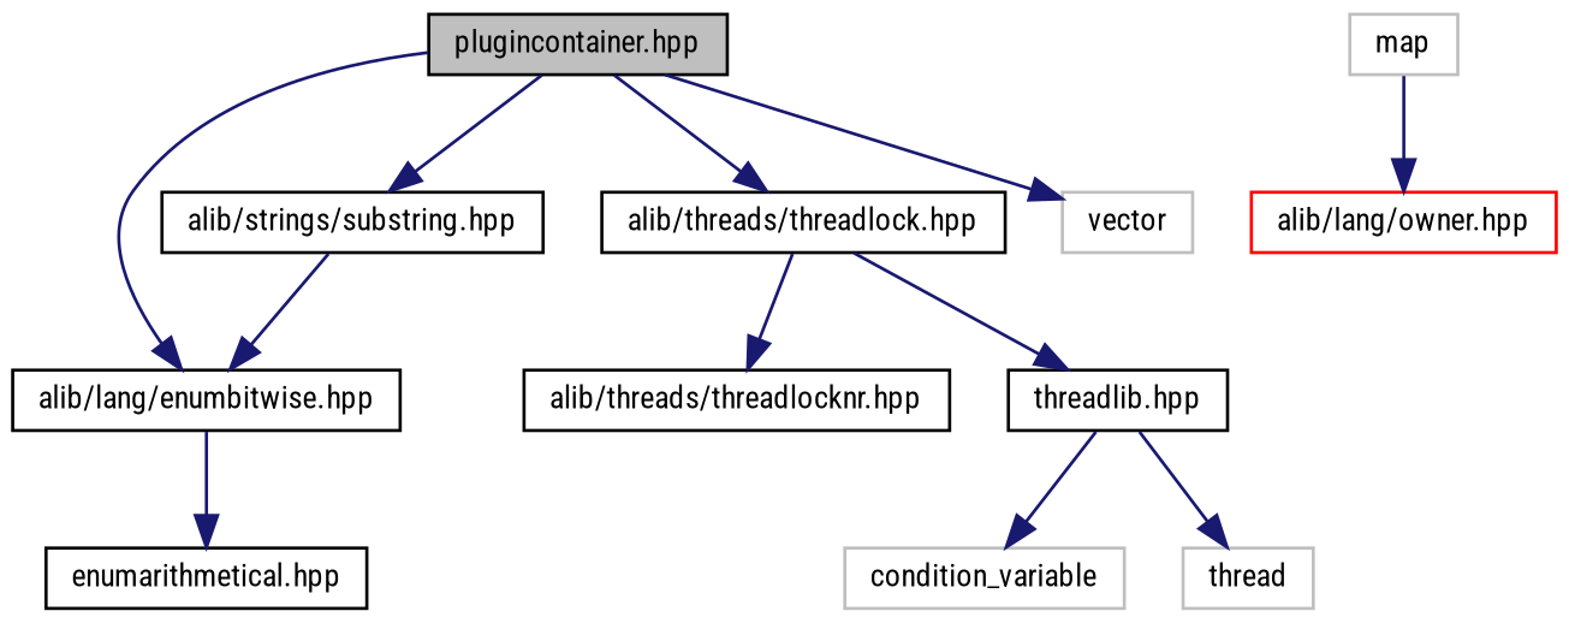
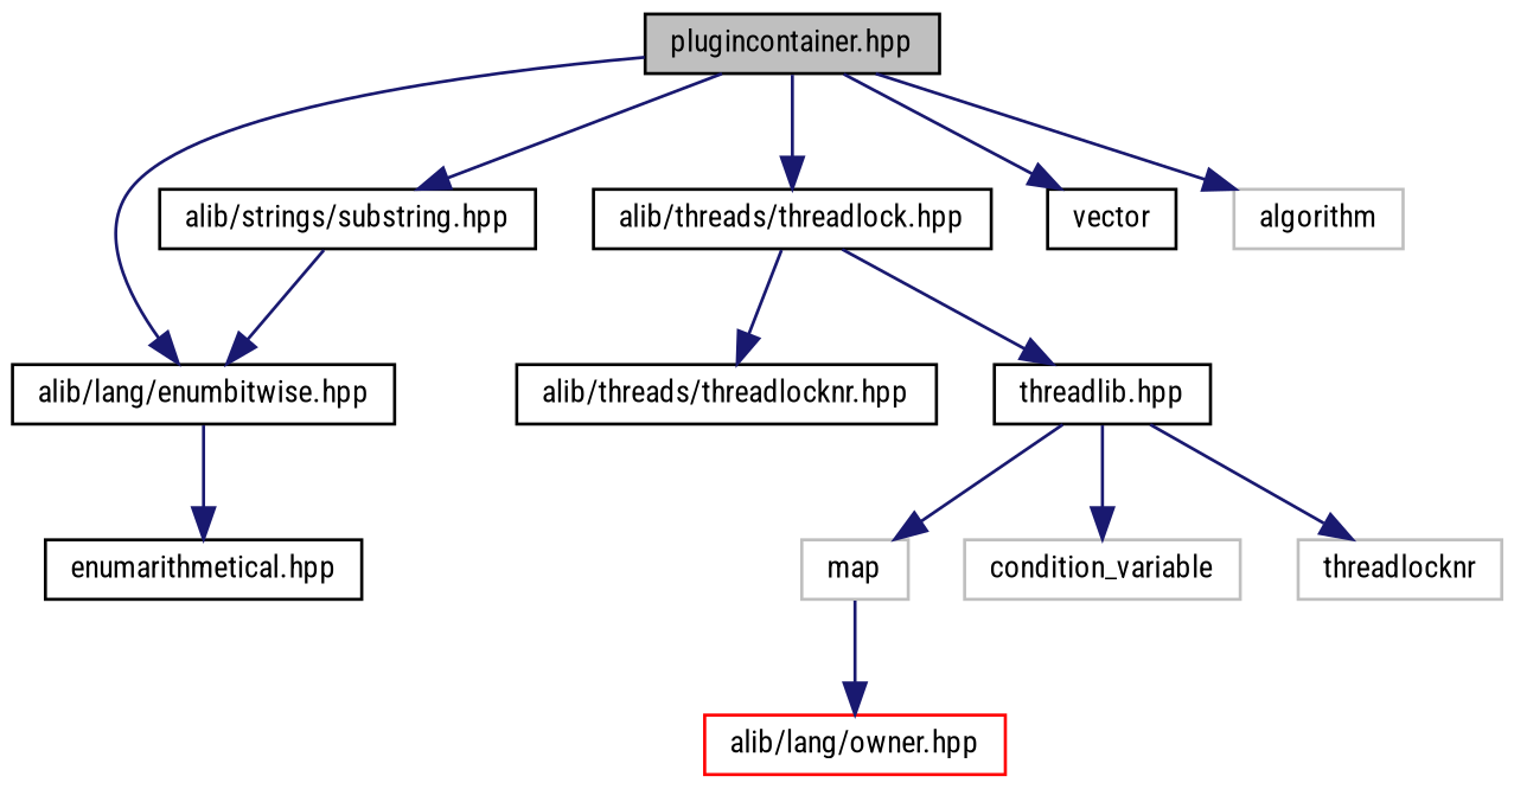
  digraph {
    fontname="Roboto Condensed"
    node [color=black fillcolor=white fontname="Roboto Condensed" fontsize=10 shape=record style=filled]
    edge [color=midnightblue fontname="Roboto Condensed" fontsize=10 labelfontname=Helvetica labelfontsize=10 style=solid]
    n1 [fillcolor=grey75 fontcolor=black height=0.2 label="plugincontainer.hpp" width=0.4]
    n2 [height=0.2 label="alib/lang/enumbitwise.hpp" width=0.4]
    n3 [height=0.2 label="alib/threads/threadlock.hpp" width=0.4]
    n4 [height=0.2 label="alib/strings/substring.hpp" width=0.4]
-   n5 [color=grey75 height=0.2 label=vector width=0.4]
+   n5 [height=0.2 label=vector width=0.4]
+   n6 [color=grey75 height=0.2 label=algorithm width=0.4]
    n7 [height=0.2 label="enumarithmetical.hpp" width=0.4]
    n8 [height=0.2 label="alib/threads/threadlocknr.hpp" width=0.4]
    n9 [height=0.2 label="threadlib.hpp" width=0.4]
    n10 [color=grey75 height=0.2 label=map width=0.4]
    n11 [color=grey75 height=0.2 label=condition_variable width=0.4]
-   n12 [color=grey75 height=0.2 label=thread width=0.4]
+   n12 [color=grey75 height=0.2 label=threadlocknr width=0.4]
    n13 [color=red height=0.2 label="alib/lang/owner.hpp" width=0.4]
    n1 -> n2
    n1 -> n3
    n1 -> n4
    n1 -> n5
+   n1 -> n6
    n2 -> n7
    n3 -> n8
    n3 -> n9
    n4 -> n2
+   n9 -> n10
    n9 -> n11
    n9 -> n12
    n10 -> n13
  }
